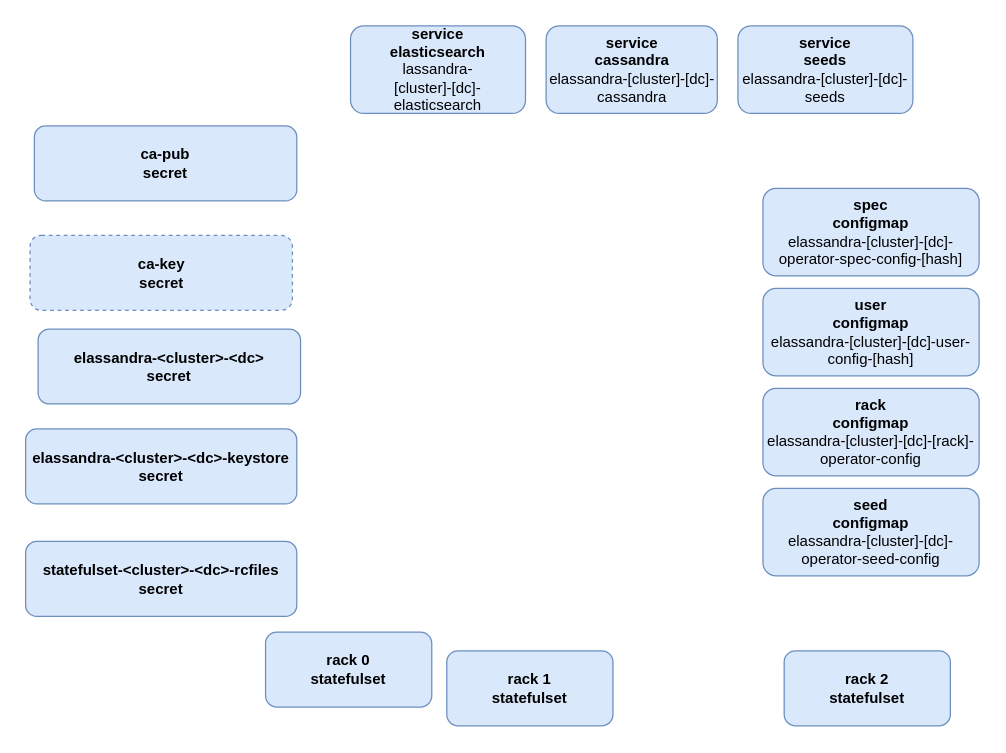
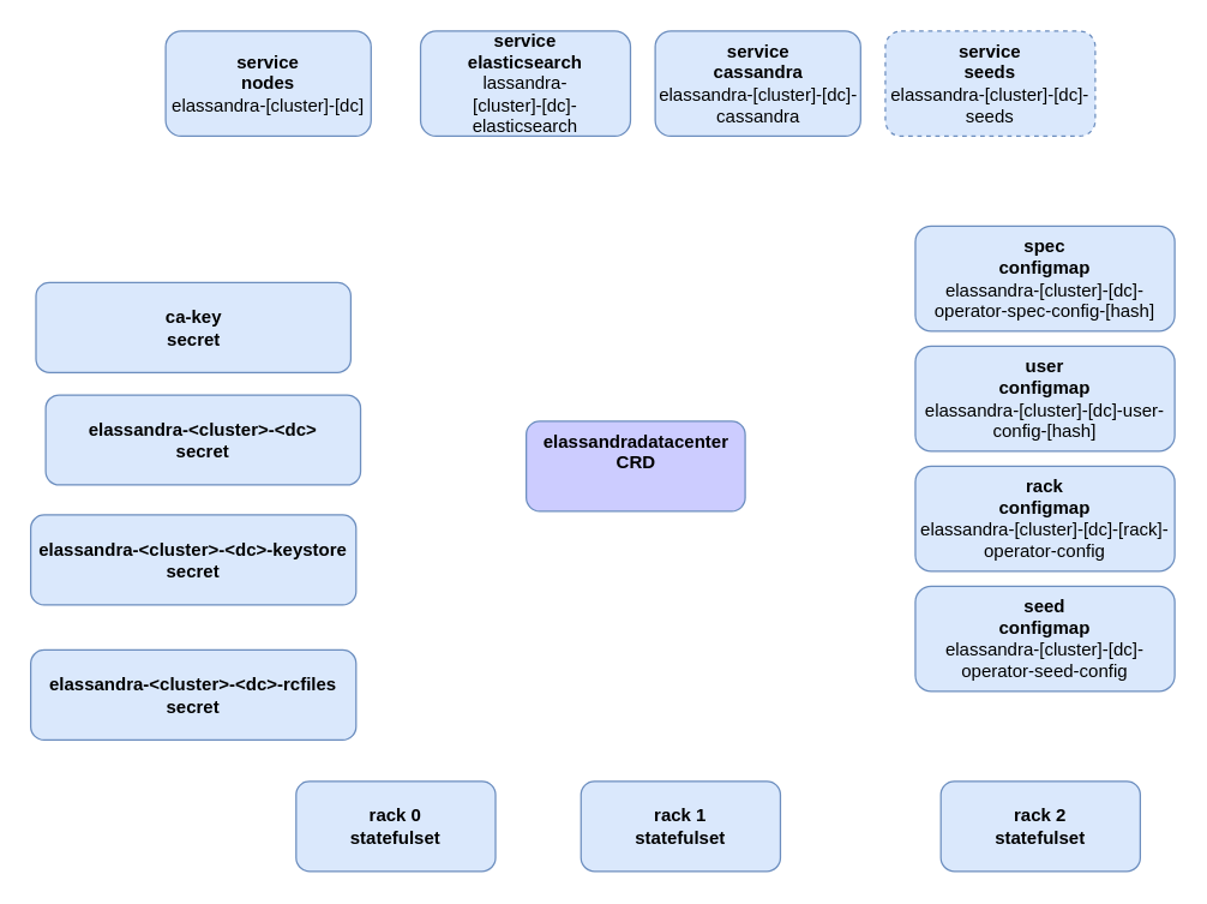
  <mxCell id="0" />
  <mxCell id="1" parent="0" />
- <mxCell id="3" value="rack 0&lt;br&gt;statefulset" style="rounded=1;whiteSpace=wrap;html=1;fillColor=#dae8fc;strokeColor=#6c8ebf;fontStyle=1" vertex="1" parent="1"><mxGeometry x="212" y="505" width="133" height="60" as="geometry" /></mxCell>
- <mxCell id="4" value="rack 1&lt;br&gt;statefulset" style="rounded=1;whiteSpace=wrap;html=1;fillColor=#dae8fc;strokeColor=#6c8ebf;fontStyle=1" vertex="1" parent="1"><mxGeometry x="357" y="520" width="133" height="60" as="geometry" /></mxCell>
+ <mxCell id="2" value="elassandradatacenter&lt;br&gt;CRD" style="rounded=1;whiteSpace=wrap;html=1;verticalAlign=top;fillColor=#CCCCFF;strokeColor=#6c8ebf;fontStyle=1" vertex="1" parent="1"><mxGeometry x="350.5" y="280" width="146" height="60" as="geometry" /></mxCell>
+ <mxCell id="3" value="rack 0&lt;br&gt;statefulset" style="rounded=1;whiteSpace=wrap;html=1;fillColor=#dae8fc;strokeColor=#6c8ebf;fontStyle=1" vertex="1" parent="1"><mxGeometry x="197" y="520" width="133" height="60" as="geometry" /></mxCell>
+ <mxCell id="4" value="rack 1&lt;br&gt;statefulset" style="rounded=1;whiteSpace=wrap;html=1;fillColor=#dae8fc;strokeColor=#6c8ebf;fontStyle=1" vertex="1" parent="1"><mxGeometry x="387" y="520" width="133" height="60" as="geometry" /></mxCell>
  <mxCell id="5" value="rack 2&lt;br&gt;statefulset" style="rounded=1;whiteSpace=wrap;html=1;fillColor=#dae8fc;strokeColor=#6c8ebf;fontStyle=1" vertex="1" parent="1"><mxGeometry x="627" y="520" width="133" height="60" as="geometry" /></mxCell>
  <mxCell id="6" value="spec&lt;br&gt;configmap&lt;br&gt;&lt;span style=&quot;font-weight: normal&quot;&gt;elassandra-[cluster]-[dc]-operator-spec-config-[hash]&lt;/span&gt;" style="rounded=1;whiteSpace=wrap;html=1;fillColor=#dae8fc;strokeColor=#6c8ebf;fontStyle=1" vertex="1" parent="1"><mxGeometry x="610" y="150" width="173" height="70" as="geometry" /></mxCell>
  <mxCell id="7" value="user&lt;br&gt;configmap&lt;br&gt;&lt;span style=&quot;font-weight: normal&quot;&gt;elassandra-[cluster]-[dc]-user-config-[hash]&lt;/span&gt;" style="rounded=1;whiteSpace=wrap;html=1;fillColor=#dae8fc;strokeColor=#6c8ebf;fontStyle=1" vertex="1" parent="1"><mxGeometry x="610" y="230" width="173" height="70" as="geometry" /></mxCell>
  <mxCell id="8" value="rack&lt;br&gt;configmap&lt;br&gt;&lt;span style=&quot;font-weight: normal&quot;&gt;elassandra-[cluster]-[dc]-[rack]-operator-config&lt;/span&gt;" style="rounded=1;whiteSpace=wrap;html=1;fillColor=#dae8fc;strokeColor=#6c8ebf;fontStyle=1" vertex="1" parent="1"><mxGeometry x="610" y="310" width="173" height="70" as="geometry" /></mxCell>
  <mxCell id="9" value="seed&lt;br&gt;configmap&lt;br&gt;&lt;span style=&quot;font-weight: normal&quot;&gt;elassandra-[cluster]-[dc]-operator-seed-config&lt;/span&gt;" style="rounded=1;whiteSpace=wrap;html=1;fillColor=#dae8fc;strokeColor=#6c8ebf;fontStyle=1" vertex="1" parent="1"><mxGeometry x="610" y="390" width="173" height="70" as="geometry" /></mxCell>
  <mxCell id="10" value="elassandra-&amp;lt;cluster&amp;gt;-&amp;lt;dc&amp;gt;&lt;br&gt;secret" style="rounded=1;whiteSpace=wrap;html=1;fillColor=#dae8fc;strokeColor=#6c8ebf;fontStyle=1" vertex="1" parent="1"><mxGeometry x="30" y="262.5" width="210" height="60" as="geometry" /></mxCell>
  <mxCell id="11" value="elassandra-&amp;lt;cluster&amp;gt;-&amp;lt;dc&amp;gt;-keystore&lt;br&gt;secret" style="rounded=1;whiteSpace=wrap;html=1;fillColor=#dae8fc;strokeColor=#6c8ebf;fontStyle=1" vertex="1" parent="1"><mxGeometry x="20" y="342.5" width="217" height="60" as="geometry" /></mxCell>
- <mxCell id="12" value="ca-pub&lt;br&gt;secret" style="rounded=1;whiteSpace=wrap;html=1;fillColor=#dae8fc;strokeColor=#6c8ebf;fontStyle=1" vertex="1" parent="1"><mxGeometry x="27" y="100" width="210" height="60" as="geometry" /></mxCell>
- <mxCell id="13" value="ca-key&lt;br&gt;secret" style="rounded=1;whiteSpace=wrap;html=1;fillColor=#dae8fc;strokeColor=#6c8ebf;fontStyle=1;dashed=1;" vertex="1" parent="1"><mxGeometry x="23.5" y="187.5" width="210" height="60" as="geometry" /></mxCell>
- <mxCell id="14" value="statefulset-&amp;lt;cluster&amp;gt;-&amp;lt;dc&amp;gt;-rcfiles&lt;br&gt;secret" style="rounded=1;whiteSpace=wrap;html=1;fillColor=#dae8fc;strokeColor=#6c8ebf;fontStyle=1" vertex="1" parent="1"><mxGeometry x="20" y="432.5" width="217" height="60" as="geometry" /></mxCell>
+ <mxCell id="13" value="ca-key&lt;br&gt;secret" style="rounded=1;whiteSpace=wrap;html=1;fillColor=#dae8fc;strokeColor=#6c8ebf;fontStyle=1" vertex="1" parent="1"><mxGeometry x="23.5" y="187.5" width="210" height="60" as="geometry" /></mxCell>
+ <mxCell id="14" value="elassandra-&amp;lt;cluster&amp;gt;-&amp;lt;dc&amp;gt;-rcfiles&lt;br&gt;secret" style="rounded=1;whiteSpace=wrap;html=1;fillColor=#dae8fc;strokeColor=#6c8ebf;fontStyle=1" vertex="1" parent="1"><mxGeometry x="20" y="432.5" width="217" height="60" as="geometry" /></mxCell>
  <mxCell id="15" value="&lt;b&gt;service&lt;br&gt;elasticsearch&lt;/b&gt;&lt;br&gt;lassandra-&lt;br&gt;[cluster]-[dc]-elasticsearch" style="rounded=1;whiteSpace=wrap;html=1;fillColor=#dae8fc;strokeColor=#6c8ebf;fontStyle=0" vertex="1" parent="1"><mxGeometry x="280" y="20" width="140" height="70" as="geometry" /></mxCell>
  <mxCell id="16" value="service&lt;br&gt;cassandra&lt;br&gt;&lt;span style=&quot;font-weight: normal&quot;&gt;elassandra-&lt;/span&gt;&lt;span style=&quot;font-weight: normal&quot;&gt;[cluster]-[dc]-cassandra&lt;/span&gt;" style="rounded=1;whiteSpace=wrap;html=1;fillColor=#dae8fc;strokeColor=#6c8ebf;fontStyle=1" vertex="1" parent="1"><mxGeometry x="436.5" y="20" width="137" height="70" as="geometry" /></mxCell>
- <mxCell id="17" value="service&lt;br&gt;seeds&lt;br&gt;&lt;span style=&quot;font-weight: normal&quot;&gt;elassandra-[cluster]-[dc]-seeds&lt;/span&gt;" style="rounded=1;whiteSpace=wrap;html=1;fillColor=#dae8fc;strokeColor=#6c8ebf;fontStyle=1" vertex="1" parent="1"><mxGeometry x="590" y="20" width="140" height="70" as="geometry" /></mxCell>
+ <mxCell id="17" value="service&lt;br&gt;seeds&lt;br&gt;&lt;span style=&quot;font-weight: normal&quot;&gt;elassandra-[cluster]-[dc]-seeds&lt;/span&gt;" style="rounded=1;whiteSpace=wrap;html=1;fillColor=#dae8fc;strokeColor=#6c8ebf;fontStyle=1;dashed=1;" vertex="1" parent="1"><mxGeometry x="590" y="20" width="140" height="70" as="geometry" /></mxCell>
+ <mxCell id="18" value="&lt;b&gt;service&lt;br&gt;nodes&lt;/b&gt;&lt;br&gt;elassandra-[cluster]-[dc]" style="rounded=1;whiteSpace=wrap;html=1;fillColor=#dae8fc;strokeColor=#6c8ebf;fontStyle=0" vertex="1" parent="1"><mxGeometry x="110" y="20" width="137" height="70" as="geometry" /></mxCell>
